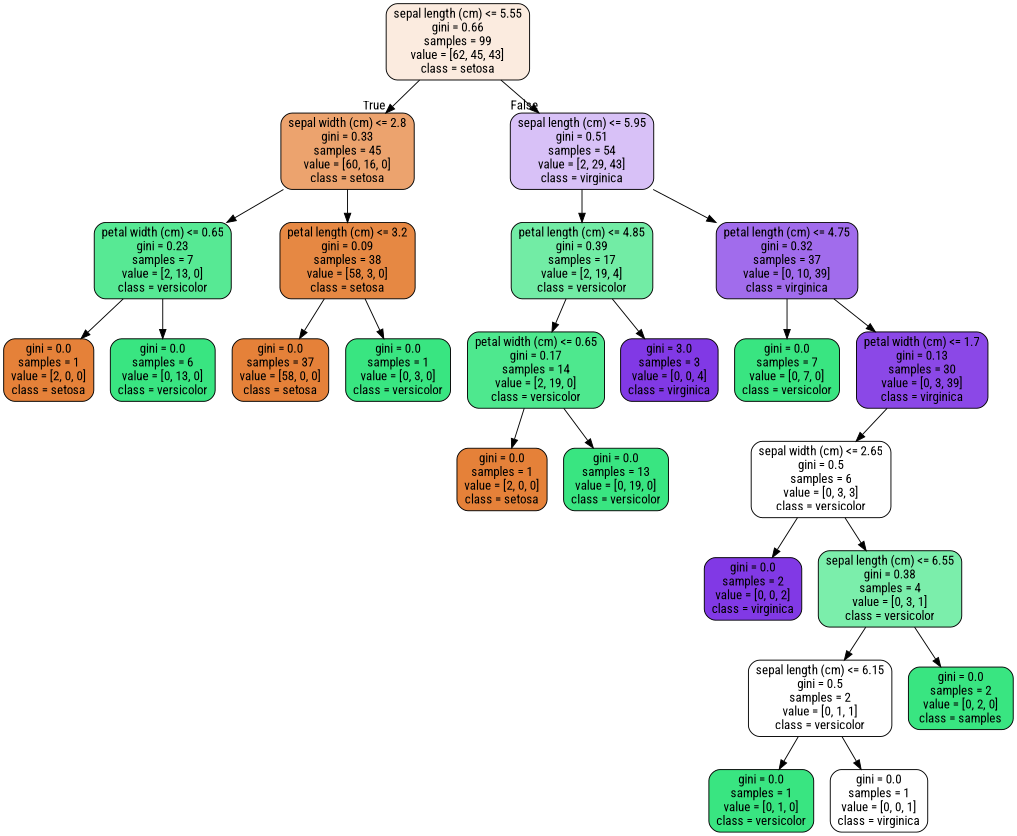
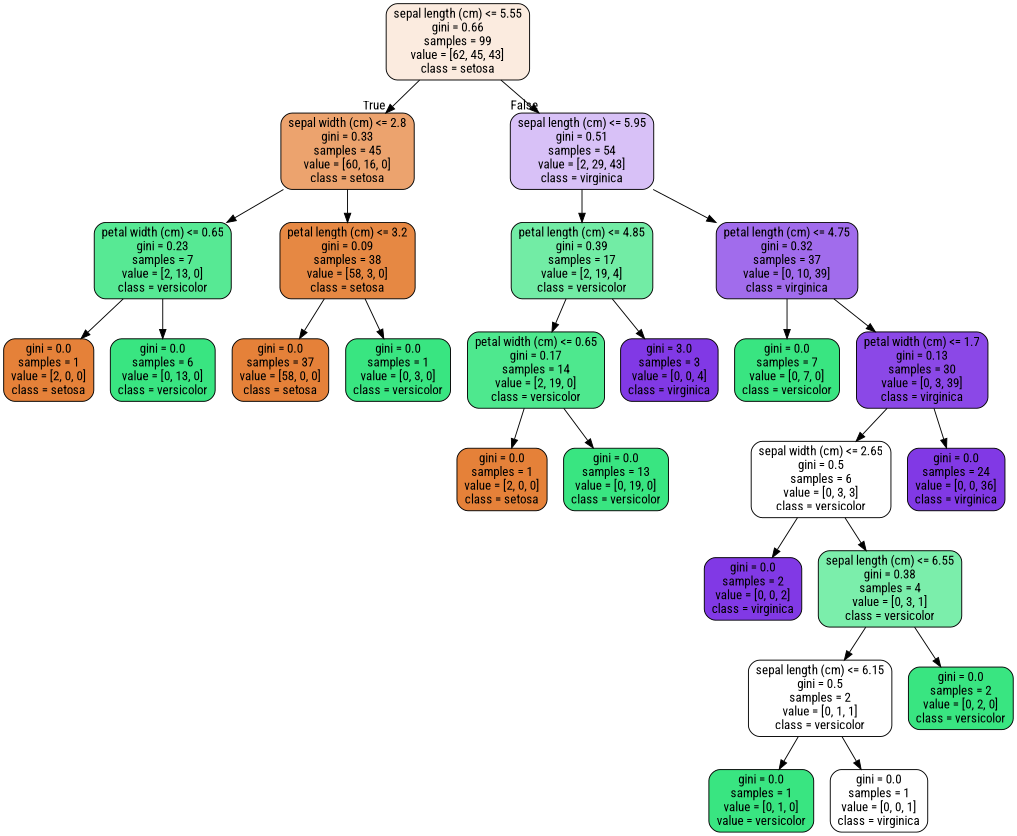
  digraph {
    fontname="Roboto Condensed"
    node [color=black fillcolor="#39e581" fontname="Roboto Condensed" shape=box style="filled, rounded"]
    edge [fontname="Roboto Condensed"]
    n1 [fillcolor="#fbebdf" label="sepal length (cm) <= 5.55\ngini = 0.66\nsamples = 99\nvalue = [62, 45, 43]\nclass = setosa"]
    n2 [fillcolor="#eca36e" label="sepal width (cm) <= 2.8\ngini = 0.33\nsamples = 45\nvalue = [60, 16, 0]\nclass = setosa"]
    n3 [fillcolor="#d8c1f7" label="sepal length (cm) <= 5.95\ngini = 0.51\nsamples = 54\nvalue = [2, 29, 43]\nclass = virginica"]
    n4 [fillcolor="#57e994" label="petal width (cm) <= 0.65\ngini = 0.23\nsamples = 7\nvalue = [2, 13, 0]\nclass = versicolor"]
    n5 [fillcolor="#e68843" label="petal length (cm) <= 3.2\ngini = 0.09\nsamples = 38\nvalue = [58, 3, 0]\nclass = setosa"]
    n6 [fillcolor="#72eca5" label="petal length (cm) <= 4.85\ngini = 0.39\nsamples = 17\nvalue = [2, 19, 4]\nclass = versicolor"]
    n7 [fillcolor="#a16cec" label="petal length (cm) <= 4.75\ngini = 0.32\nsamples = 37\nvalue = [0, 10, 39]\nclass = virginica"]
    n8 [fillcolor="#e58139" label="gini = 0.0\nsamples = 1\nvalue = [2, 0, 0]\nclass = setosa"]
    n9 [label="gini = 0.0\nsamples = 6\nvalue = [0, 13, 0]\nclass = versicolor"]
    n10 [fillcolor="#e58139" label="gini = 0.0\nsamples = 37\nvalue = [58, 0, 0]\nclass = setosa"]
    n11 [label="gini = 0.0\nsamples = 1\nvalue = [0, 3, 0]\nclass = versicolor"]
    n12 [fillcolor="#4ee88e" label="petal width (cm) <= 0.65\ngini = 0.17\nsamples = 14\nvalue = [2, 19, 0]\nclass = versicolor"]
    n13 [fillcolor="#8139e5" label="gini = 3.0\nsamples = 3\nvalue = [0, 0, 4]\nclass = virginica"]
    n14 [label="gini = 0.0\nsamples = 7\nvalue = [0, 7, 0]\nclass = versicolor"]
    n15 [fillcolor="#8b48e7" label="petal width (cm) <= 1.7\ngini = 0.13\nsamples = 30\nvalue = [0, 3, 39]\nclass = virginica"]
    n16 [fillcolor="#e58139" label="gini = 0.0\nsamples = 1\nvalue = [2, 0, 0]\nclass = setosa"]
    n17 [label="gini = 0.0\nsamples = 13\nvalue = [0, 19, 0]\nclass = versicolor"]
    n18 [fillcolor="#ffffff" label="sepal width (cm) <= 2.65\ngini = 0.5\nsamples = 6\nvalue = [0, 3, 3]\nclass = versicolor"]
+   n19 [fillcolor="#8139e5" label="gini = 0.0\nsamples = 24\nvalue = [0, 0, 36]\nclass = virginica"]
    n20 [fillcolor="#8139e5" label="gini = 0.0\nsamples = 2\nvalue = [0, 0, 2]\nclass = virginica"]
    n21 [fillcolor="#7beeab" label="sepal length (cm) <= 6.55\ngini = 0.38\nsamples = 4\nvalue = [0, 3, 1]\nclass = versicolor"]
    n22 [fillcolor="#ffffff" label="sepal length (cm) <= 6.15\ngini = 0.5\nsamples = 2\nvalue = [0, 1, 1]\nclass = versicolor"]
-   n23 [label="gini = 0.0\nsamples = 2\nvalue = [0, 2, 0]\nclass = samples"]
-   n24 [label="gini = 0.0\nsamples = 1\nvalue = [0, 1, 0]\nclass = versicolor"]
+   n23 [label="gini = 0.0\nsamples = 2\nvalue = [0, 2, 0]\nclass = versicolor"]
+   n24 [label="gini = 0.0\nsamples = 1\nvalue = [0, 1, 0]\nvalue = versicolor"]
    n25 [fillcolor="#ffffff" label="gini = 0.0\nsamples = 1\nvalue = [0, 0, 1]\nclass = virginica"]
    n1 -> n2 [headlabel=True labelangle=45 labeldistance=2.5]
    n1 -> n3 [headlabel=False labelangle=-45 labeldistance=2.5]
    n2 -> n4
    n2 -> n5
    n3 -> n6
    n3 -> n7
    n4 -> n8
    n4 -> n9
    n5 -> n10
    n5 -> n11
    n6 -> n12
    n6 -> n13
    n7 -> n14
    n7 -> n15
    n12 -> n16
    n12 -> n17
    n15 -> n18
+   n15 -> n19
    n18 -> n20
    n18 -> n21
    n21 -> n22
    n21 -> n23
    n22 -> n24
    n22 -> n25
  }
